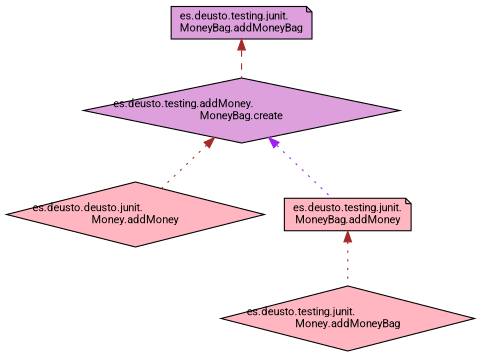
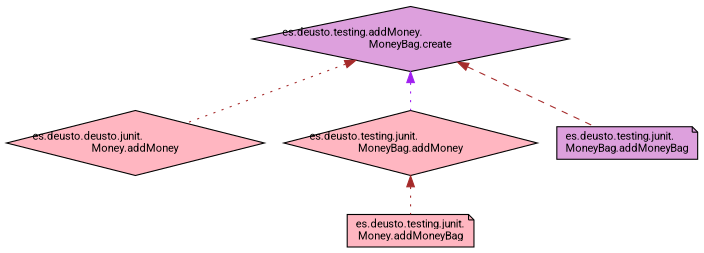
  digraph {
    fontname=Roboto
    rankdir=TB
    node [color=black fillcolor=lightpink fontname=Roboto fontsize=10 shape=diamond style=filled]
    edge [color=brown dir=back fontname=Roboto fontsize=10 labelfontname=Helvetica labelfontsize=10 style=dotted]
    n1 [fillcolor=plum fontcolor=black height=0.2 label="es.deusto.testing.addMoney.\lMoneyBag.create" width=0.4]
    n2 [height=0.2 label="es.deusto.deusto.junit.\lMoney.addMoney" width=0.4]
-   n3 [height=0.2 label="es.deusto.testing.junit.\lMoneyBag.addMoney" shape=note width=0.4]
+   n3 [height=0.2 label="es.deusto.testing.junit.\lMoneyBag.addMoney" width=0.4]
    n4 [fillcolor=plum height=0.2 label="es.deusto.testing.junit.\lMoneyBag.addMoneyBag" shape=note width=0.4]
-   n5 [height=0.2 label="es.deusto.testing.junit.\lMoney.addMoneyBag" width=0.4]
+   n5 [height=0.2 label="es.deusto.testing.junit.\lMoney.addMoneyBag" shape=note width=0.4]
    n1 -> n2
    n1 -> n3 [color=purple]
-   n4 -> n1 [style=dashed]
+   n1 -> n4 [style=dashed]
    n3 -> n5
  }
